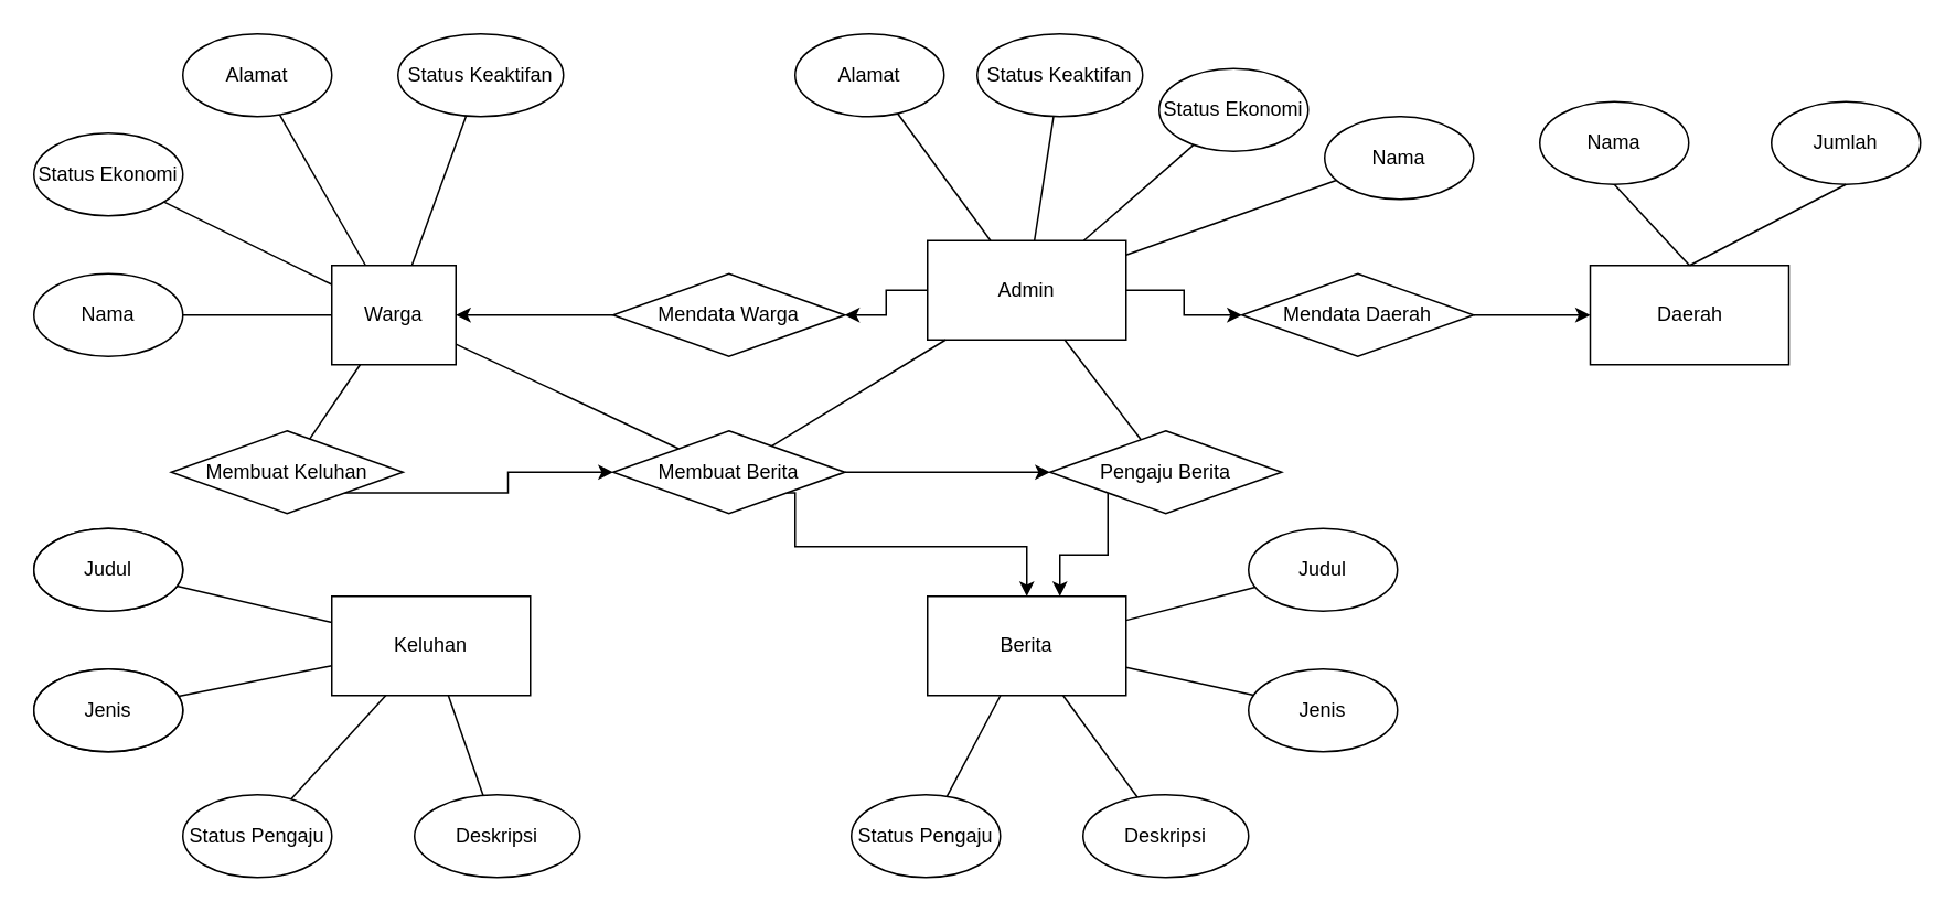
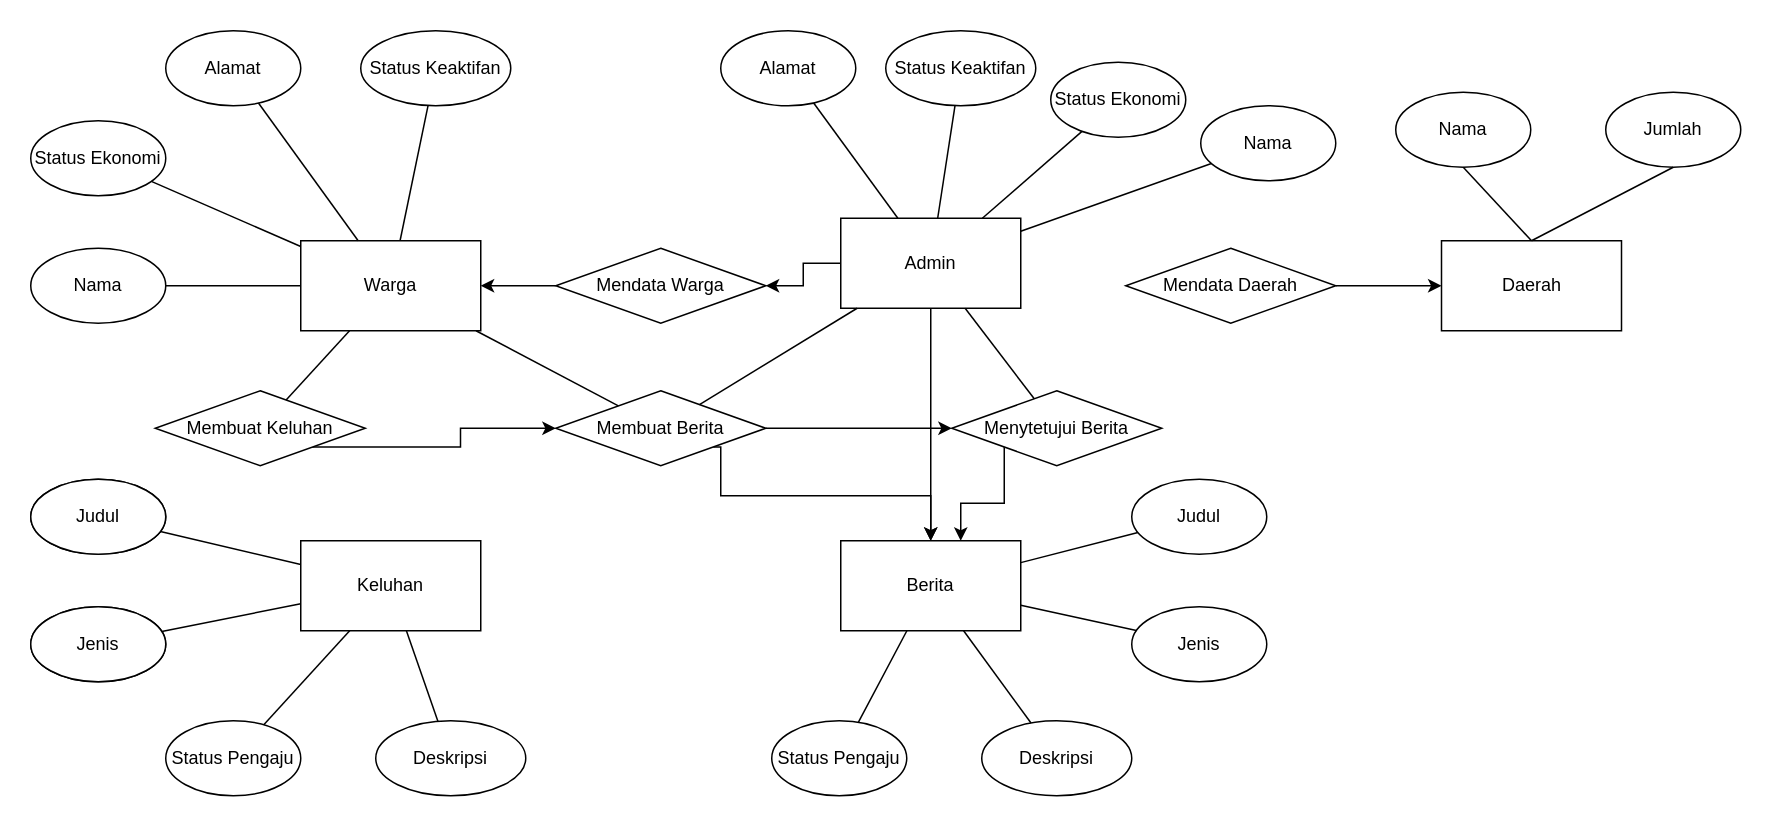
  <mxCell id="0" />
  <mxCell id="1" parent="0" />
- <mxCell id="2" value="Warga" style="rounded=0;whiteSpace=wrap;html=1;" parent="1" vertex="1"><mxGeometry x="200" y="160" width="75" height="60" as="geometry" /></mxCell>
+ <mxCell id="2" value="Warga" style="rounded=0;whiteSpace=wrap;html=1;" parent="1" vertex="1"><mxGeometry x="200" y="160" width="120" height="60" as="geometry" /></mxCell>
  <mxCell id="3" value="" style="edgeStyle=orthogonalEdgeStyle;rounded=0;orthogonalLoop=1;jettySize=auto;html=1;" edge="1" parent="1" source="5" target="54"><mxGeometry relative="1" as="geometry" /></mxCell>
- <mxCell id="4" style="edgeStyle=orthogonalEdgeStyle;rounded=0;orthogonalLoop=1;jettySize=auto;html=1;entryX=0;entryY=0.5;entryDx=0;entryDy=0;" edge="1" parent="1" source="5" target="56"><mxGeometry relative="1" as="geometry" /></mxCell>
+ <mxCell id="4" style="edgeStyle=orthogonalEdgeStyle;rounded=0;orthogonalLoop=1;jettySize=auto;html=1;" edge="1" parent="1" source="5" target="7"><mxGeometry relative="1" as="geometry" /></mxCell>
  <mxCell id="5" value="Admin" style="rounded=0;whiteSpace=wrap;html=1;" parent="1" vertex="1"><mxGeometry x="560" y="145" width="120" height="60" as="geometry" /></mxCell>
  <mxCell id="6" value="Keluhan" style="rounded=0;whiteSpace=wrap;html=1;" parent="1" vertex="1"><mxGeometry x="200" y="360" width="120" height="60" as="geometry" /></mxCell>
  <mxCell id="7" value="Berita" style="rounded=0;whiteSpace=wrap;html=1;" parent="1" vertex="1"><mxGeometry x="560" y="360" width="120" height="60" as="geometry" /></mxCell>
  <mxCell id="8" value="Nama" style="ellipse;whiteSpace=wrap;html=1;" parent="1" vertex="1"><mxGeometry x="20" y="165" width="90" height="50" as="geometry" /></mxCell>
  <mxCell id="9" value="Status Ekonomi" style="ellipse;whiteSpace=wrap;html=1;" parent="1" vertex="1"><mxGeometry x="20" y="80" width="90" height="50" as="geometry" /></mxCell>
  <mxCell id="10" value="Alamat" style="ellipse;whiteSpace=wrap;html=1;" parent="1" vertex="1"><mxGeometry x="110" y="20" width="90" height="50" as="geometry" /></mxCell>
  <mxCell id="11" value="Status Keaktifan" style="ellipse;whiteSpace=wrap;html=1;" parent="1" vertex="1"><mxGeometry x="240" y="20" width="100" height="50" as="geometry" /></mxCell>
  <mxCell id="12" value="Nama" style="ellipse;whiteSpace=wrap;html=1;" parent="1" vertex="1"><mxGeometry x="800" y="70" width="90" height="50" as="geometry" /></mxCell>
  <mxCell id="13" value="Status Ekonomi" style="ellipse;whiteSpace=wrap;html=1;" parent="1" vertex="1"><mxGeometry x="700" y="41" width="90" height="50" as="geometry" /></mxCell>
  <mxCell id="14" value="Alamat" style="ellipse;whiteSpace=wrap;html=1;" parent="1" vertex="1"><mxGeometry x="480" y="20" width="90" height="50" as="geometry" /></mxCell>
  <mxCell id="15" value="Status Keaktifan" style="ellipse;whiteSpace=wrap;html=1;" parent="1" vertex="1"><mxGeometry x="590" y="20" width="100" height="50" as="geometry" /></mxCell>
  <mxCell id="16" value="Jenis" style="ellipse;whiteSpace=wrap;html=1;" parent="1" vertex="1"><mxGeometry x="20" y="404" width="90" height="50" as="geometry" /></mxCell>
  <mxCell id="17" value="Judul" style="ellipse;whiteSpace=wrap;html=1;" parent="1" vertex="1"><mxGeometry x="20" y="319" width="90" height="50" as="geometry" /></mxCell>
  <mxCell id="18" value="Status Pengaju" style="ellipse;whiteSpace=wrap;html=1;" parent="1" vertex="1"><mxGeometry x="110" y="480" width="90" height="50" as="geometry" /></mxCell>
  <mxCell id="19" value="Deskripsi" style="ellipse;whiteSpace=wrap;html=1;" parent="1" vertex="1"><mxGeometry x="250" y="480" width="100" height="50" as="geometry" /></mxCell>
  <mxCell id="20" value="Judul" style="ellipse;whiteSpace=wrap;html=1;" parent="1" vertex="1"><mxGeometry x="20" y="319" width="90" height="50" as="geometry" /></mxCell>
  <mxCell id="21" value="Jenis" style="ellipse;whiteSpace=wrap;html=1;" parent="1" vertex="1"><mxGeometry x="20" y="404" width="90" height="50" as="geometry" /></mxCell>
  <mxCell id="22" value="Status Pengaju" style="ellipse;whiteSpace=wrap;html=1;" parent="1" vertex="1"><mxGeometry x="514" y="480" width="90" height="50" as="geometry" /></mxCell>
  <mxCell id="23" value="Deskripsi" style="ellipse;whiteSpace=wrap;html=1;" parent="1" vertex="1"><mxGeometry x="654" y="480" width="100" height="50" as="geometry" /></mxCell>
  <mxCell id="24" value="Judul" style="ellipse;whiteSpace=wrap;html=1;" parent="1" vertex="1"><mxGeometry x="754" y="319" width="90" height="50" as="geometry" /></mxCell>
  <mxCell id="25" value="Jenis" style="ellipse;whiteSpace=wrap;html=1;" parent="1" vertex="1"><mxGeometry x="754" y="404" width="90" height="50" as="geometry" /></mxCell>
  <mxCell id="26" value="" style="endArrow=none;html=1;rounded=0;" parent="1" source="2" target="11" edge="1"><mxGeometry width="50" height="50" relative="1" as="geometry"><mxPoint x="370" y="250" as="sourcePoint" /><mxPoint x="420" y="200" as="targetPoint" /></mxGeometry></mxCell>
  <mxCell id="27" value="" style="endArrow=none;html=1;rounded=0;" parent="1" source="5" target="14" edge="1"><mxGeometry width="50" height="50" relative="1" as="geometry"><mxPoint x="370" y="250" as="sourcePoint" /><mxPoint x="420" y="200" as="targetPoint" /></mxGeometry></mxCell>
  <mxCell id="28" value="" style="endArrow=none;html=1;rounded=0;" parent="1" source="2" target="8" edge="1"><mxGeometry width="50" height="50" relative="1" as="geometry"><mxPoint x="370" y="250" as="sourcePoint" /><mxPoint x="420" y="200" as="targetPoint" /></mxGeometry></mxCell>
  <mxCell id="29" value="" style="endArrow=none;html=1;rounded=0;" parent="1" source="2" target="9" edge="1"><mxGeometry width="50" height="50" relative="1" as="geometry"><mxPoint x="250" y="190" as="sourcePoint" /><mxPoint x="420" y="200" as="targetPoint" /></mxGeometry></mxCell>
  <mxCell id="30" value="" style="endArrow=none;html=1;rounded=0;" parent="1" source="2" target="10" edge="1"><mxGeometry width="50" height="50" relative="1" as="geometry"><mxPoint x="370" y="250" as="sourcePoint" /><mxPoint x="420" y="200" as="targetPoint" /></mxGeometry></mxCell>
  <mxCell id="31" value="" style="endArrow=none;html=1;rounded=0;" parent="1" source="7" target="24" edge="1"><mxGeometry width="50" height="50" relative="1" as="geometry"><mxPoint x="618.588" y="170" as="sourcePoint" /><mxPoint x="584.154" y="79.477" as="targetPoint" /></mxGeometry></mxCell>
  <mxCell id="32" value="" style="endArrow=none;html=1;rounded=0;" parent="1" source="7" target="25" edge="1"><mxGeometry width="50" height="50" relative="1" as="geometry"><mxPoint x="628.588" y="180" as="sourcePoint" /><mxPoint x="594.154" y="89.477" as="targetPoint" /></mxGeometry></mxCell>
  <mxCell id="33" value="" style="endArrow=none;html=1;rounded=0;" parent="1" source="5" target="12" edge="1"><mxGeometry width="50" height="50" relative="1" as="geometry"><mxPoint x="638.588" y="190" as="sourcePoint" /><mxPoint x="604.154" y="99.477" as="targetPoint" /></mxGeometry></mxCell>
  <mxCell id="34" value="" style="endArrow=none;html=1;rounded=0;" parent="1" source="5" target="13" edge="1"><mxGeometry width="50" height="50" relative="1" as="geometry"><mxPoint x="648.588" y="200" as="sourcePoint" /><mxPoint x="614.154" y="109.477" as="targetPoint" /></mxGeometry></mxCell>
  <mxCell id="35" value="" style="endArrow=none;html=1;rounded=0;" parent="1" source="5" target="15" edge="1"><mxGeometry width="50" height="50" relative="1" as="geometry"><mxPoint x="658.588" y="210" as="sourcePoint" /><mxPoint x="624.154" y="119.477" as="targetPoint" /></mxGeometry></mxCell>
  <mxCell id="36" value="" style="endArrow=none;html=1;rounded=0;" parent="1" source="7" target="23" edge="1"><mxGeometry width="50" height="50" relative="1" as="geometry"><mxPoint x="690" y="413.087" as="sourcePoint" /><mxPoint x="767.087" y="429.9" as="targetPoint" /></mxGeometry></mxCell>
  <mxCell id="37" value="" style="endArrow=none;html=1;rounded=0;" parent="1" source="7" target="22" edge="1"><mxGeometry width="50" height="50" relative="1" as="geometry"><mxPoint x="700" y="423.087" as="sourcePoint" /><mxPoint x="777.087" y="439.9" as="targetPoint" /></mxGeometry></mxCell>
  <mxCell id="38" value="" style="endArrow=none;html=1;rounded=0;" parent="1" source="6" target="19" edge="1"><mxGeometry width="50" height="50" relative="1" as="geometry"><mxPoint x="370" y="250" as="sourcePoint" /><mxPoint x="420" y="200" as="targetPoint" /></mxGeometry></mxCell>
  <mxCell id="39" value="" style="endArrow=none;html=1;rounded=0;" parent="1" source="6" target="20" edge="1"><mxGeometry width="50" height="50" relative="1" as="geometry"><mxPoint x="280.497" y="430" as="sourcePoint" /><mxPoint x="301.615" y="490.354" as="targetPoint" /></mxGeometry></mxCell>
  <mxCell id="40" value="" style="endArrow=none;html=1;rounded=0;" parent="1" source="6" target="21" edge="1"><mxGeometry width="50" height="50" relative="1" as="geometry"><mxPoint x="290.497" y="440" as="sourcePoint" /><mxPoint x="311.615" y="500.354" as="targetPoint" /></mxGeometry></mxCell>
  <mxCell id="41" value="" style="endArrow=none;html=1;rounded=0;" parent="1" source="6" target="18" edge="1"><mxGeometry width="50" height="50" relative="1" as="geometry"><mxPoint x="300.497" y="450" as="sourcePoint" /><mxPoint x="321.615" y="510.354" as="targetPoint" /></mxGeometry></mxCell>
  <mxCell id="42" style="edgeStyle=orthogonalEdgeStyle;rounded=0;orthogonalLoop=1;jettySize=auto;html=1;exitX=0;exitY=1;exitDx=0;exitDy=0;" parent="1" source="43" target="46" edge="1"><mxGeometry relative="1" as="geometry" /></mxCell>
  <mxCell id="43" value="Membuat Keluhan" style="rhombus;whiteSpace=wrap;html=1;" parent="1" vertex="1"><mxGeometry x="103" y="260" width="140" height="50" as="geometry" /></mxCell>
  <mxCell id="44" style="edgeStyle=orthogonalEdgeStyle;rounded=0;orthogonalLoop=1;jettySize=auto;html=1;exitX=1;exitY=1;exitDx=0;exitDy=0;" parent="1" source="46" target="7" edge="1"><mxGeometry relative="1" as="geometry"><Array as="points"><mxPoint x="480" y="298" /><mxPoint x="480" y="330" /><mxPoint x="620" y="330" /></Array></mxGeometry></mxCell>
  <mxCell id="45" style="edgeStyle=orthogonalEdgeStyle;rounded=0;orthogonalLoop=1;jettySize=auto;html=1;exitX=1;exitY=0.5;exitDx=0;exitDy=0;entryX=0;entryY=0.5;entryDx=0;entryDy=0;" parent="1" source="46" target="48" edge="1"><mxGeometry relative="1" as="geometry" /></mxCell>
  <mxCell id="46" value="Membuat Berita" style="rhombus;whiteSpace=wrap;html=1;" parent="1" vertex="1"><mxGeometry x="370" y="260" width="140" height="50" as="geometry" /></mxCell>
  <mxCell id="47" style="edgeStyle=orthogonalEdgeStyle;rounded=0;orthogonalLoop=1;jettySize=auto;html=1;exitX=0;exitY=1;exitDx=0;exitDy=0;" parent="1" source="48" target="7" edge="1"><mxGeometry relative="1" as="geometry"><Array as="points"><mxPoint x="669" y="335" /><mxPoint x="640" y="335" /></Array></mxGeometry></mxCell>
- <mxCell id="48" value="Pengaju Berita" style="rhombus;whiteSpace=wrap;html=1;" parent="1" vertex="1"><mxGeometry x="634" y="260" width="140" height="50" as="geometry" /></mxCell>
+ <mxCell id="48" value="Menytetujui Berita" style="rhombus;whiteSpace=wrap;html=1;" parent="1" vertex="1"><mxGeometry x="634" y="260" width="140" height="50" as="geometry" /></mxCell>
  <mxCell id="49" value="" style="endArrow=none;html=1;rounded=0;" parent="1" source="43" target="2" edge="1"><mxGeometry width="50" height="50" relative="1" as="geometry"><mxPoint x="420" y="210" as="sourcePoint" /><mxPoint x="470" y="160" as="targetPoint" /></mxGeometry></mxCell>
  <mxCell id="50" value="" style="endArrow=none;html=1;rounded=0;" parent="1" source="46" target="5" edge="1"><mxGeometry width="50" height="50" relative="1" as="geometry"><mxPoint x="352.106" y="285.391" as="sourcePoint" /><mxPoint x="298.846" y="230" as="targetPoint" /></mxGeometry></mxCell>
  <mxCell id="51" value="" style="endArrow=none;html=1;rounded=0;" parent="1" source="48" target="5" edge="1"><mxGeometry width="50" height="50" relative="1" as="geometry"><mxPoint x="559.96" y="284.7" as="sourcePoint" /><mxPoint x="605.192" y="230" as="targetPoint" /></mxGeometry></mxCell>
  <mxCell id="52" value="" style="endArrow=none;html=1;rounded=0;" parent="1" source="46" target="2" edge="1"><mxGeometry width="50" height="50" relative="1" as="geometry"><mxPoint x="352.106" y="285.391" as="sourcePoint" /><mxPoint x="298.846" y="230" as="targetPoint" /></mxGeometry></mxCell>
  <mxCell id="53" value="" style="edgeStyle=orthogonalEdgeStyle;rounded=0;orthogonalLoop=1;jettySize=auto;html=1;" edge="1" parent="1" source="54" target="2"><mxGeometry relative="1" as="geometry" /></mxCell>
  <mxCell id="54" value="Mendata Warga" style="rhombus;whiteSpace=wrap;html=1;" vertex="1" parent="1"><mxGeometry x="370" y="165" width="140" height="50" as="geometry" /></mxCell>
  <mxCell id="55" value="" style="edgeStyle=orthogonalEdgeStyle;rounded=0;orthogonalLoop=1;jettySize=auto;html=1;" edge="1" parent="1" source="56" target="57"><mxGeometry relative="1" as="geometry" /></mxCell>
  <mxCell id="56" value="Mendata Daerah" style="rhombus;whiteSpace=wrap;html=1;" vertex="1" parent="1"><mxGeometry x="750" y="165" width="140" height="50" as="geometry" /></mxCell>
  <mxCell id="57" value="Daerah" style="rounded=0;whiteSpace=wrap;html=1;" vertex="1" parent="1"><mxGeometry x="960.5" y="160" width="120" height="60" as="geometry" /></mxCell>
  <mxCell id="58" value="Nama" style="ellipse;whiteSpace=wrap;html=1;" vertex="1" parent="1"><mxGeometry x="930" y="61" width="90" height="50" as="geometry" /></mxCell>
  <mxCell id="59" value="" style="endArrow=none;html=1;rounded=0;entryX=0.5;entryY=1;entryDx=0;entryDy=0;exitX=0.5;exitY=0;exitDx=0;exitDy=0;" edge="1" parent="1" source="57" target="58"><mxGeometry width="50" height="50" relative="1" as="geometry"><mxPoint x="450" y="201" as="sourcePoint" /><mxPoint x="500" y="151" as="targetPoint" /></mxGeometry></mxCell>
  <mxCell id="60" value="Jumlah" style="ellipse;whiteSpace=wrap;html=1;" vertex="1" parent="1"><mxGeometry x="1070" y="61" width="90" height="50" as="geometry" /></mxCell>
  <mxCell id="61" value="" style="endArrow=none;html=1;rounded=0;entryX=0.5;entryY=1;entryDx=0;entryDy=0;exitX=0.5;exitY=0;exitDx=0;exitDy=0;" edge="1" parent="1" source="57" target="60"><mxGeometry width="50" height="50" relative="1" as="geometry"><mxPoint x="1030.5" y="170" as="sourcePoint" /><mxPoint x="985" y="121" as="targetPoint" /></mxGeometry></mxCell>
